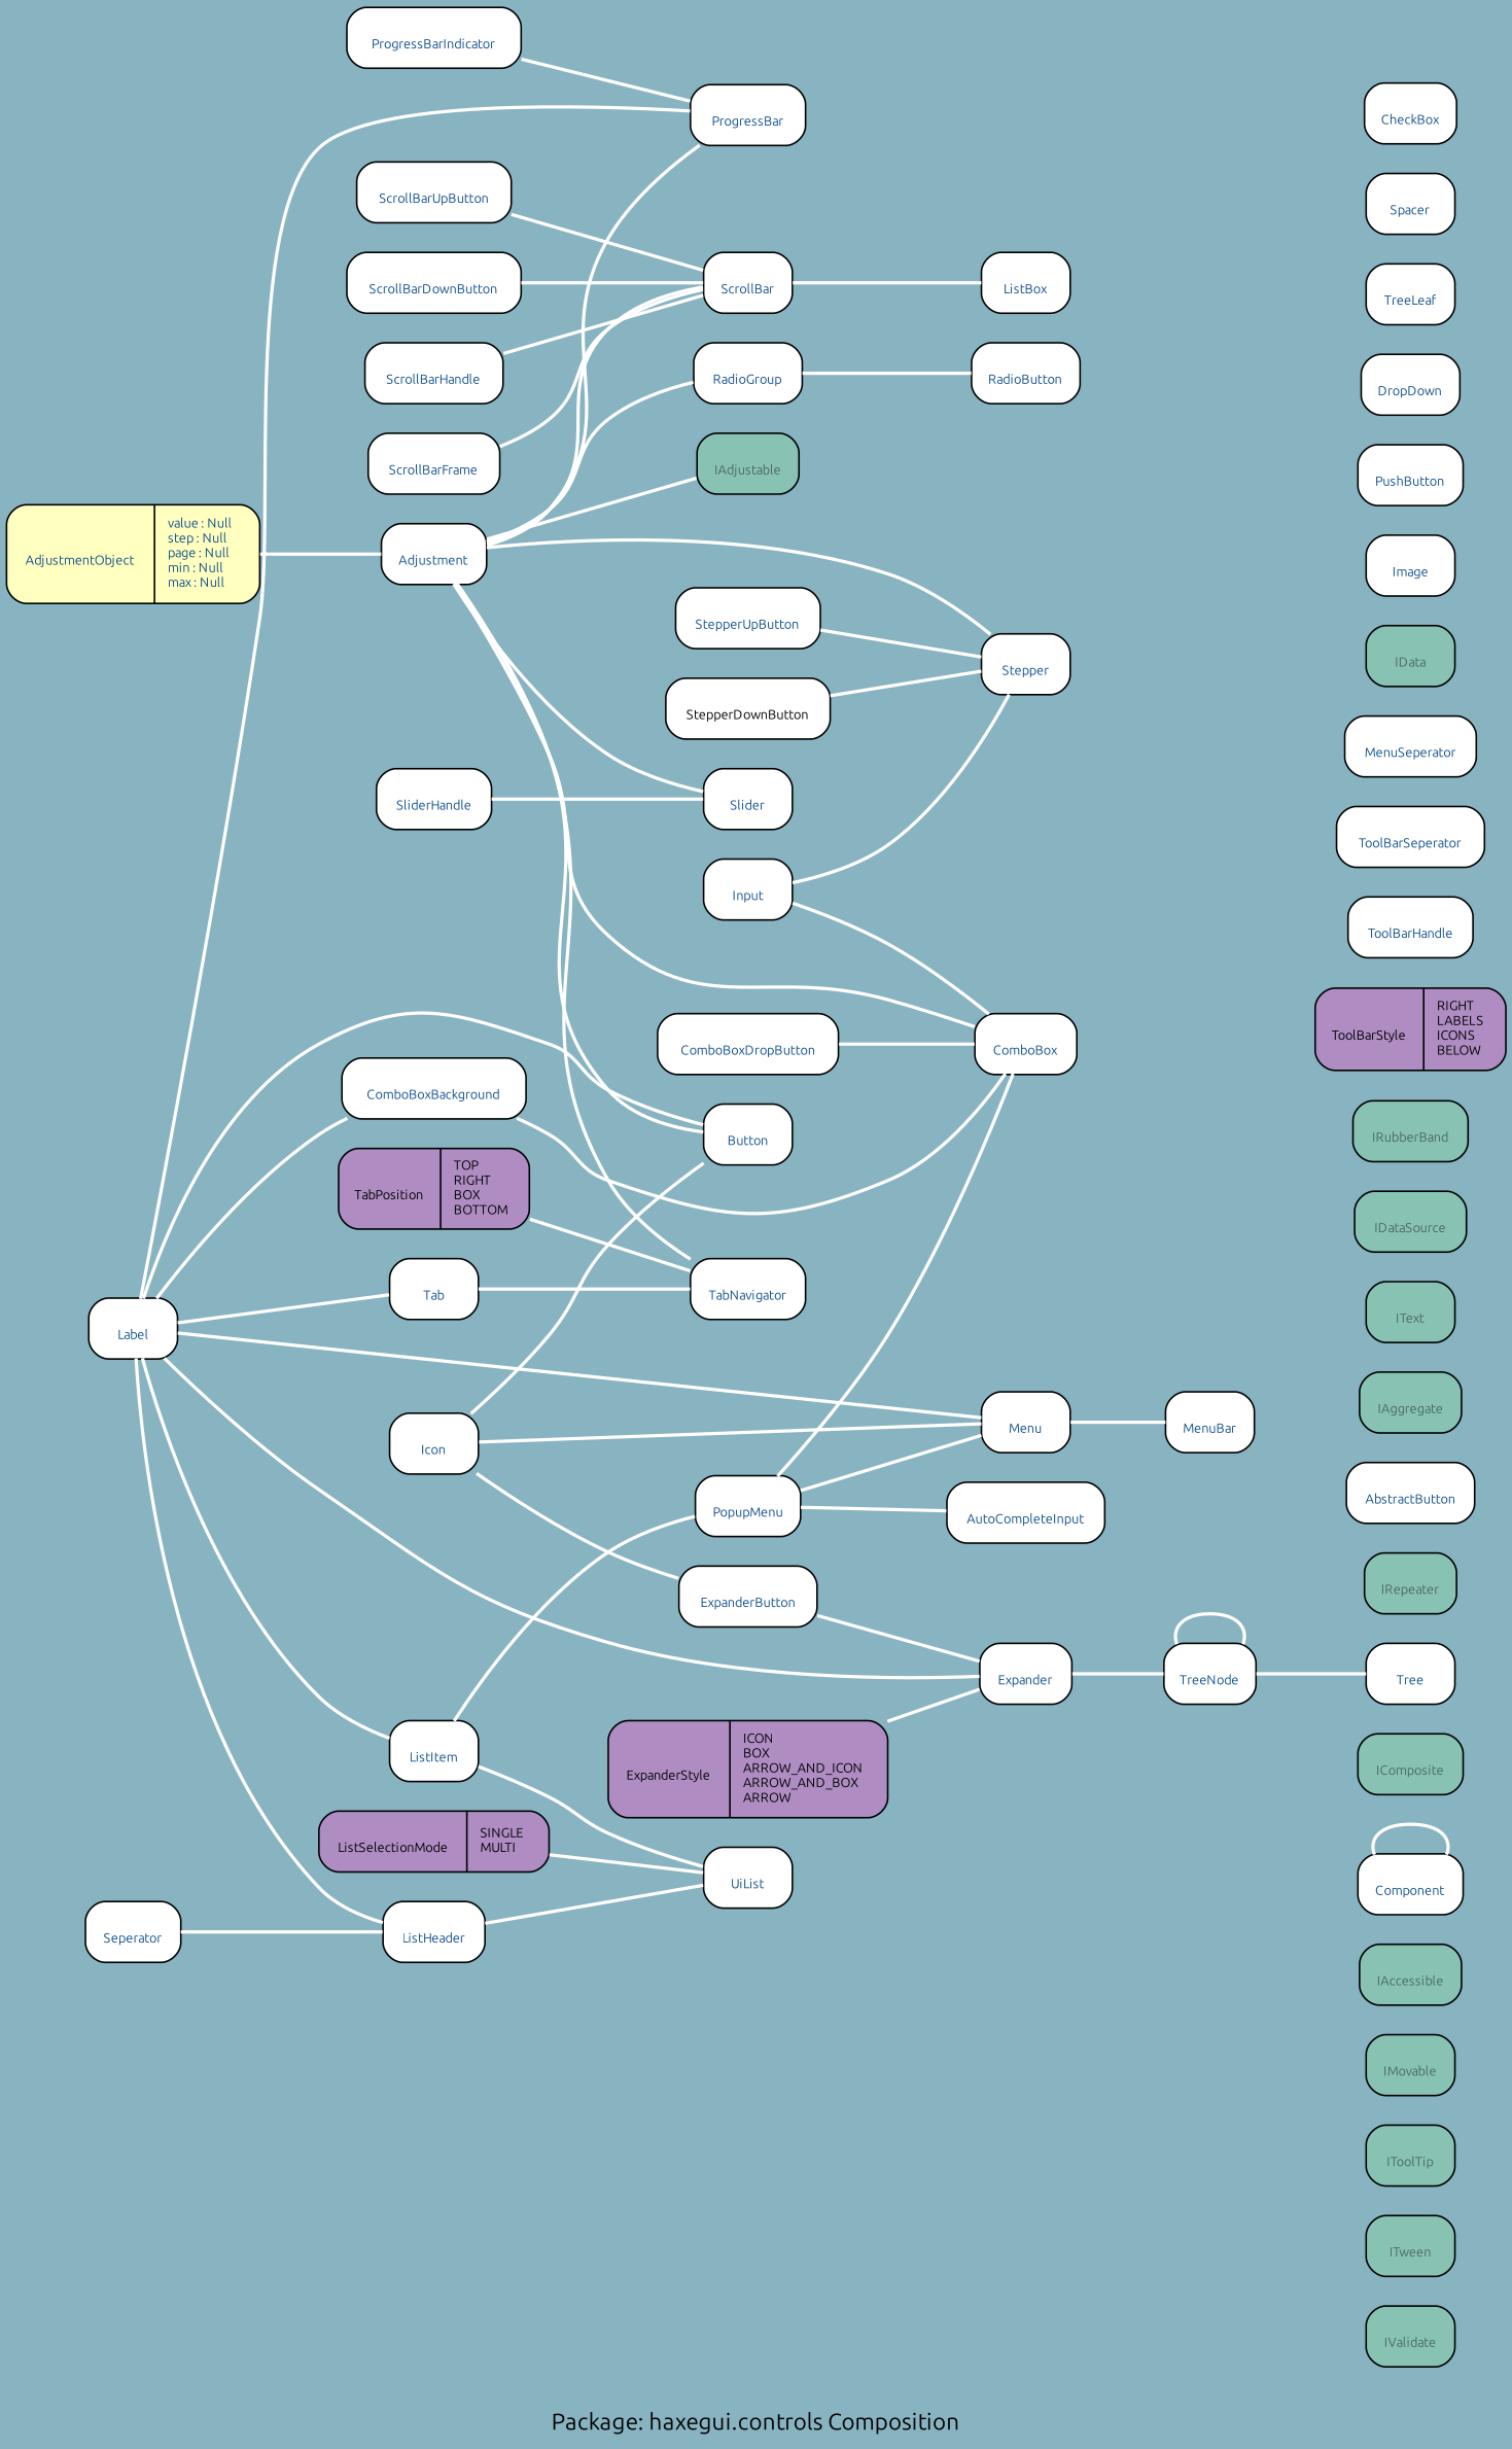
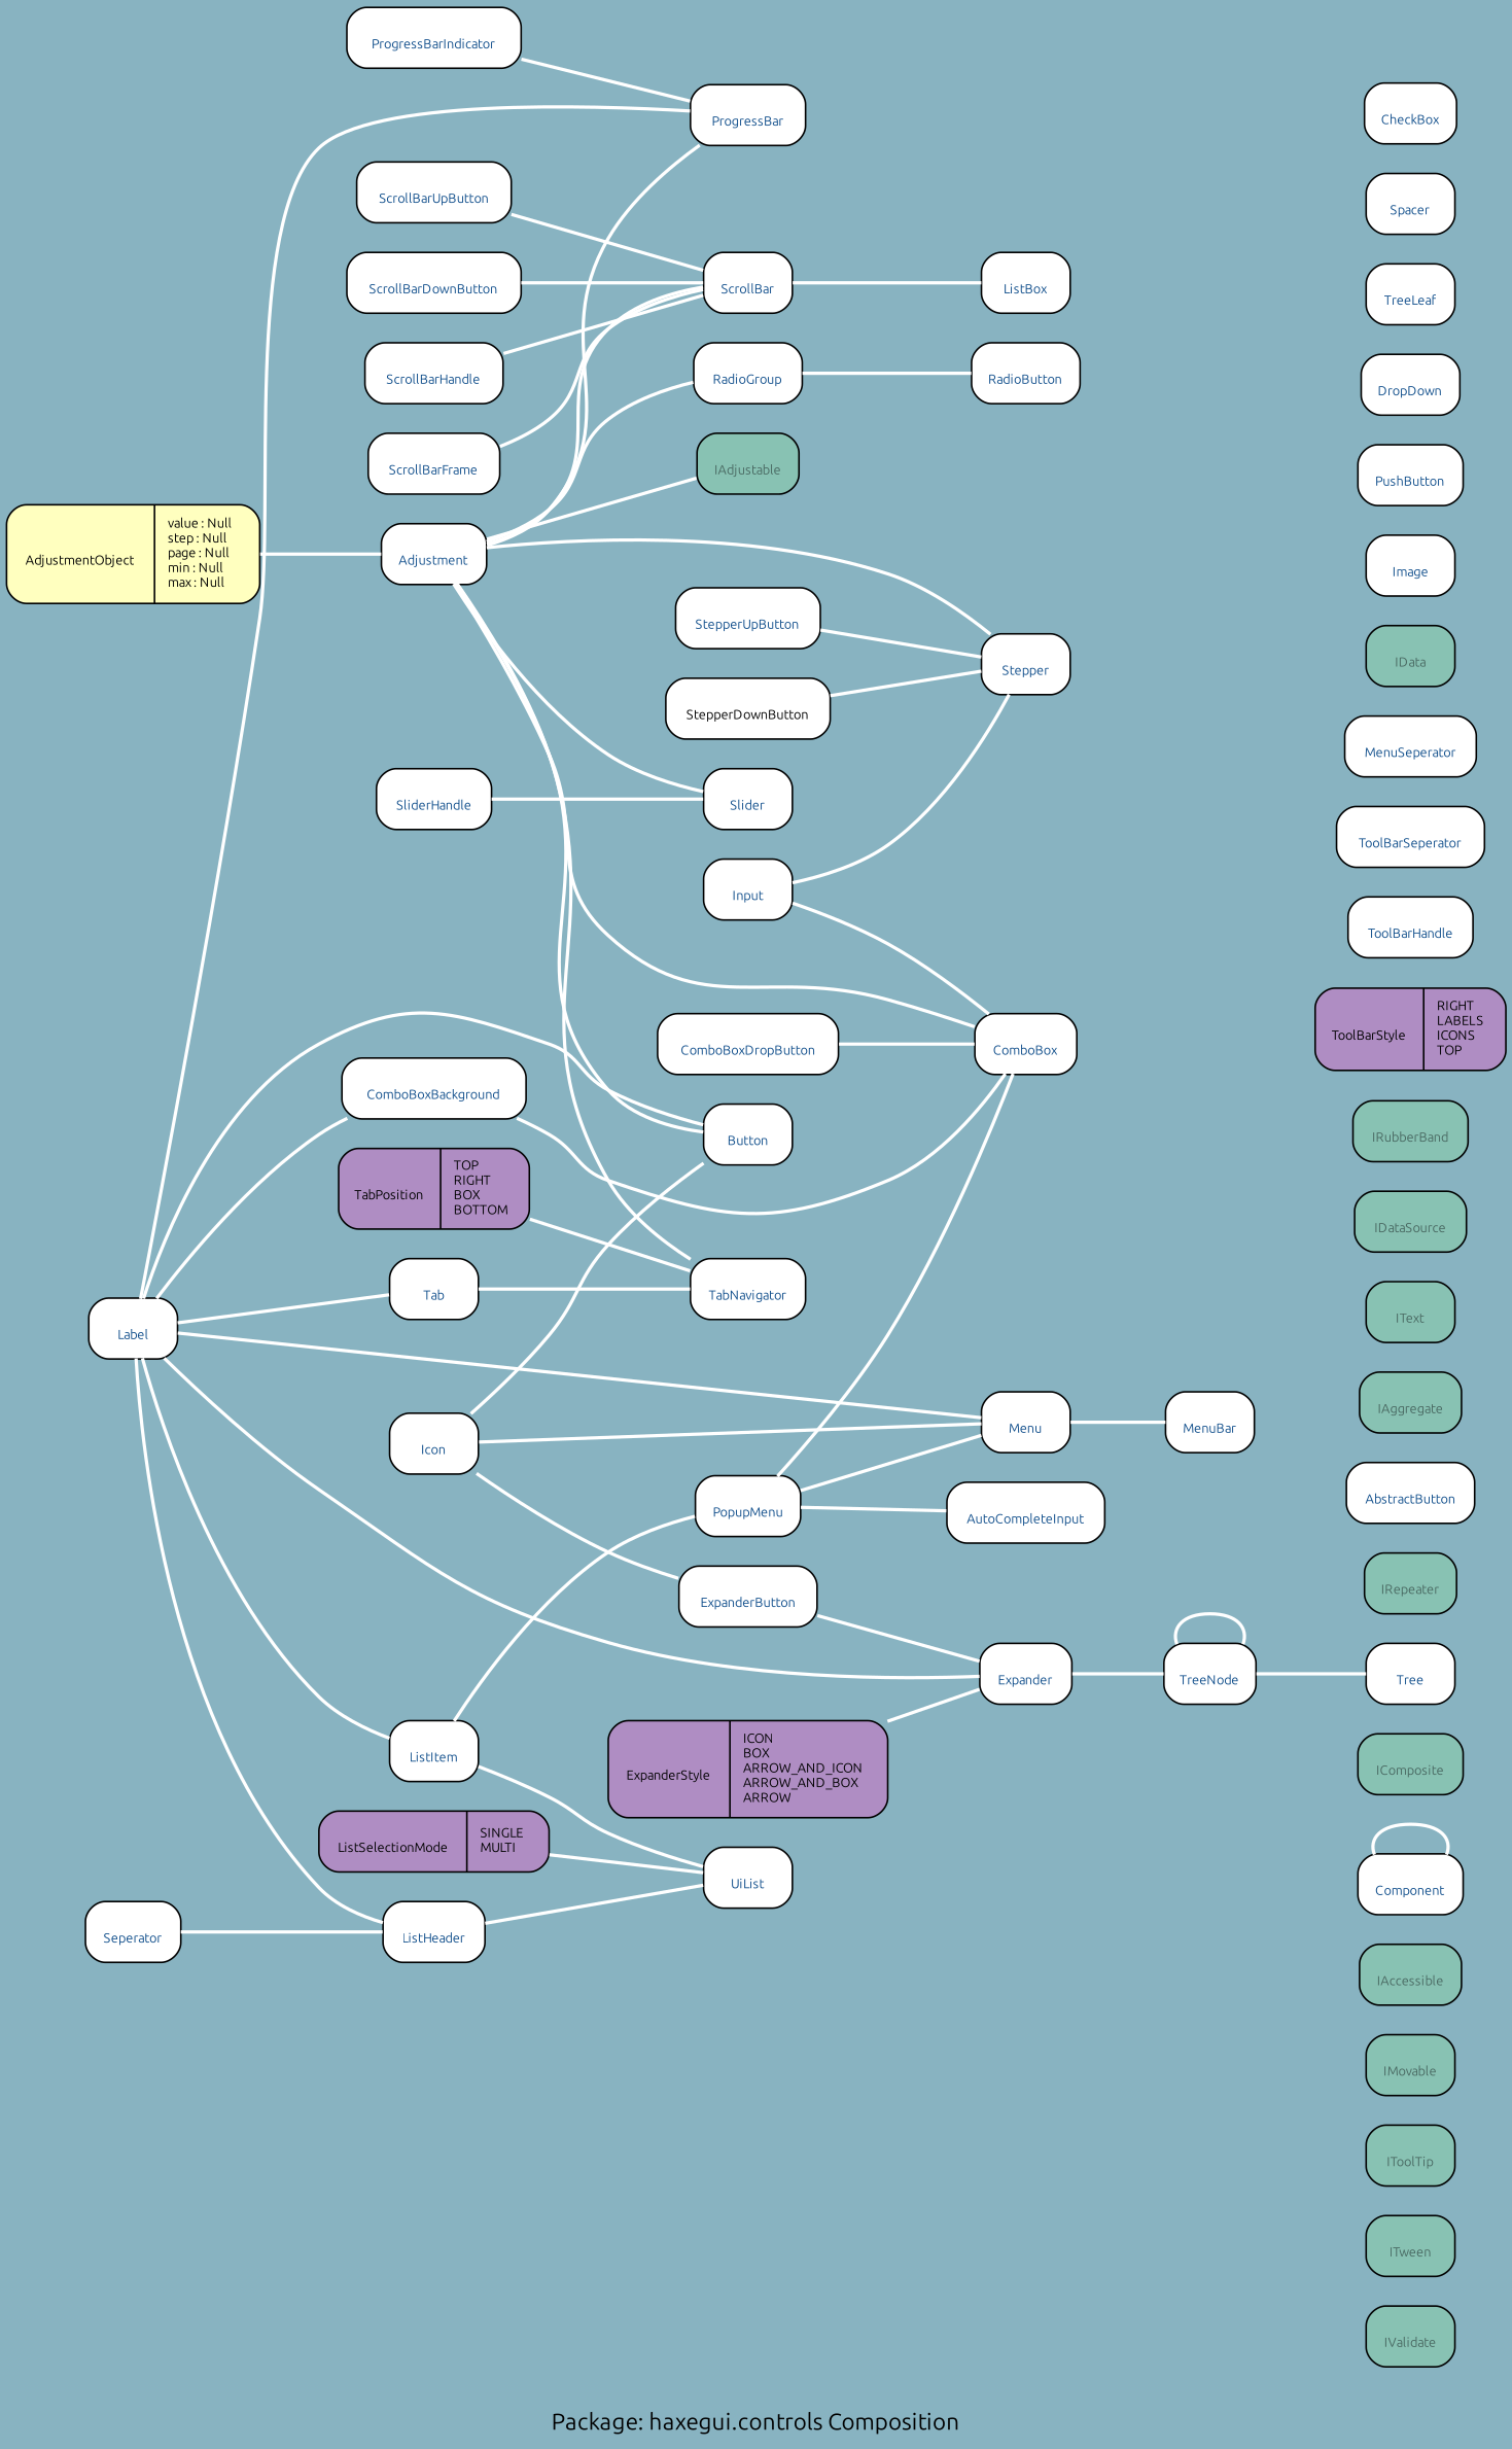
  digraph {
    bgcolor="#88B3C1"
    fontcolor=black
    fontname=Ubuntu
    fontsize=14
    label="Package: haxegui.controls Composition"
    rankdir=RL
    smoothing=avg_dist
    node [color=black fillcolor=white fontcolor="#104E8B" fontname=Ubuntu fontsize=8 shape=record style="rounded,filled"]
    edge [arrowhead=none arrowsize=1 arrowtail=diamond color=white fontcolor=black fontname=Ubuntu fontsize=8 style=bold]
    n1 [fillcolor="#88c2b3" fontcolor="#496962" height=0.50 label="{\nIValidate}" width=0.75]
    n2 [fillcolor="#88c2b3" fontcolor="#496962" height=0.50 label="{\nITween}" width=0.75]
    n3 [fillcolor="#88c2b3" fontcolor="#496962" height=0.50 label="{\nIToolTip}" width=0.75]
    n4 [fillcolor="#88c2b3" fontcolor="#496962" height=0.50 label="{\nIMovable}" width=0.75]
    n5 [fillcolor="#88c2b3" fontcolor="#496962" height=0.50 label="{\nIAccessible}" width=0.86]
    n6 [height=0.50 label="{\nComponent}" width=0.89]
    n7 [fillcolor="#88c2b3" fontcolor="#496962" height=0.50 label="{\nIComposite}" width=0.89]
    n8 [height=0.50 label="{\nProgressBarIndicator}" width=1.47]
    n9 [fillcolor="#88c2b3" fontcolor="#496962" height=0.50 label="{\nIAdjustable}" width=0.86]
    n10 [height=0.50 label="{\nAdjustment}" width=0.89]
-   n11 [fillcolor="#ffffbf" height=0.81 label="{\nAdjustmentObject|value : Null\lstep : Null\lpage : Null\lmin : Null\lmax : Null\l}" width=2.14]
+   n11 [fillcolor="#ffffbf" fontcolor=black height=0.81 label="{\nAdjustmentObject|value : Null\lstep : Null\lpage : Null\lmin : Null\lmax : Null\l}" width=2.14]
    n12 [height=0.50 label="{\nProgressBar}" width=0.97]
    n13 [height=0.50 label="{\nLabel}" width=0.75]
    n14 [fillcolor="#88c2b3" fontcolor="#496962" height=0.50 label="{\nIRepeater}" width=0.78]
    n15 [height=0.50 label="{\nAbstractButton}" width=1.08]
    n16 [fillcolor="#88c2b3" fontcolor="#496962" height=0.50 label="{\nIAggregate}" width=0.86]
    n17 [height=0.50 label="{\nSliderHandle}" width=0.97]
    n18 [height=0.50 label="{\nSlider}" width=0.75]
    n19 [fillcolor="#88c2b3" fontcolor="#496962" height=0.50 label="{\nIText}" width=0.75]
    n20 [fillcolor="#88c2b3" fontcolor="#496962" height=0.50 label="{\nIDataSource}" width=0.94]
    n21 [fillcolor="#88c2b3" fontcolor="#496962" height=0.50 label="{\nIRubberBand}" width=0.97]
-   n22 [fillcolor="#af8dc3" fontcolor=black height=0.67 label="{\nToolBarStyle|RIGHT\lLABELS\lICONS\lBELOW\l}" width=1.61]
+   n22 [fillcolor="#af8dc3" fontcolor=black height=0.67 label="{\nToolBarStyle|RIGHT\lLABELS\lICONS\lTOP\l}" width=1.61]
    n23 [height=0.50 label="{\nToolBarHandle}" width=1.06]
    n24 [height=0.50 label="{\nSeperator}" width=0.81]
    n25 [height=0.50 label="{\nInput}" width=0.75]
    n26 [height=0.50 label="{\nAutoCompleteInput}" width=1.33]
    n27 [height=0.50 label="{\nPopupMenu}" width=0.89]
    n28 [height=0.50 label="{\nListItem}" width=0.75]
    n29 [height=0.50 label="{\nRadioGroup}" width=0.92]
    n30 [height=0.50 label="{\nButton}" width=0.75]
    n31 [height=0.50 label="{\nIcon}" width=0.75]
    n32 [height=0.50 label="{\nRadioButton}" width=0.92]
    n33 [height=0.50 label="{\nScrollBarUpButton}" width=1.31]
    n34 [height=0.50 label="{\nScrollBarDownButton}" width=1.47]
    n35 [height=0.50 label="{\nScrollBarHandle}" width=1.17]
    n36 [height=0.50 label="{\nScrollBarFrame}" width=1.11]
    n37 [height=0.50 label="{\nScrollBar}" width=0.75]
    n38 [height=0.50 label="{\nToolBarSeperator}" width=1.25]
    n39 [height=0.50 label="{\nMenuSeperator}" width=1.11]
    n40 [height=0.50 label="{\nTab}" width=0.75]
    n41 [fillcolor="#af8dc3" fontcolor=black height=0.67 label="{\nTabPosition|TOP\lRIGHT\lBOX\lBOTTOM\l}" width=1.61]
    n42 [height=0.50 label="{\nTabNavigator}" width=0.97]
    n43 [fillcolor="#af8dc3" fontcolor=black height=0.81 label="{\nExpanderStyle|ICON\lBOX\lARROW_AND_ICON\lARROW_AND_BOX\lARROW\l}" width=2.36]
    n44 [height=0.50 label="{\nExpanderButton}" width=1.17]
    n45 [height=0.50 label="{\nExpander}" width=0.78]
    n46 [fillcolor="#af8dc3" fontcolor=black height=0.50 label="{\nListSelectionMode|SINGLE\lMULTI\l}" width=1.94]
    n47 [height=0.50 label="{\nListHeader}" width=0.86]
    n48 [fillcolor="#88c2b3" fontcolor="#496962" height=0.50 label="{\nIData}" width=0.75]
    n49 [height=0.50 label="{\nUiList}" width=0.75]
    n50 [height=0.50 label="{\nListBox}" width=0.75]
    n51 [height=0.50 label="{\nImage}" width=0.75]
    n52 [height=0.50 label="{\nPushButton}" width=0.89]
    n53 [height=0.50 label="{\nComboBoxDropButton}" width=1.53]
    n54 [height=0.50 label="{\nComboBoxBackground}" width=1.56]
    n55 [height=0.50 label="{\nComboBox}" width=0.86]
    n56 [height=0.50 label="{\nDropDown}" width=0.83]
    n57 [height=0.50 label="{\nStepperUpButton}" width=1.22]
    n58 [fontcolor=black height=0.50 label="{\nStepperDownButton}" width=1.39]
    n59 [height=0.50 label="{\nStepper}" width=0.75]
    n60 [height=0.50 label="{\nTreeLeaf}" width=0.75]
    n61 [height=0.50 label="{\nTreeNode}" width=0.78]
    n62 [height=0.50 label="{\nTree}" width=0.75]
    n63 [height=0.50 label="{\nSpacer}" width=0.75]
    n64 [height=0.50 label="{\nMenu}" width=0.75]
    n65 [height=0.50 label="{\nMenuBar}" width=0.75]
    n66 [height=0.50 label="{\nCheckBox}" width=0.78]
    n6 -> n6
    n9 -> n10
    n10 -> n11
    n12 -> n8
    n12 -> n10
    n12 -> n13
    n18 -> n10
    n18 -> n17
    n26 -> n27
    n27 -> n28
    n28 -> n13
    n29 -> n10
    n30 -> n10
    n30 -> n13
    n30 -> n31
    n32 -> n29
    n37 -> n10
    n37 -> n33
    n37 -> n34
    n37 -> n35
    n37 -> n36
    n40 -> n13
    n42 -> n10
    n42 -> n40
    n42 -> n41
    n44 -> n31
    n45 -> n13
    n45 -> n43
    n45 -> n44
    n47 -> n13
    n47 -> n24
    n49 -> n28
    n49 -> n46
    n49 -> n47
    n50 -> n37
    n54 -> n13
    n55 -> n10
    n55 -> n25
    n55 -> n27
    n55 -> n53
    n55 -> n54
    n59 -> n10
    n59 -> n25
    n59 -> n57
    n59 -> n58
    n61 -> n45
    n61 -> n61
    n62 -> n61
    n64 -> n13
    n64 -> n27
    n64 -> n31
    n65 -> n64
  }
